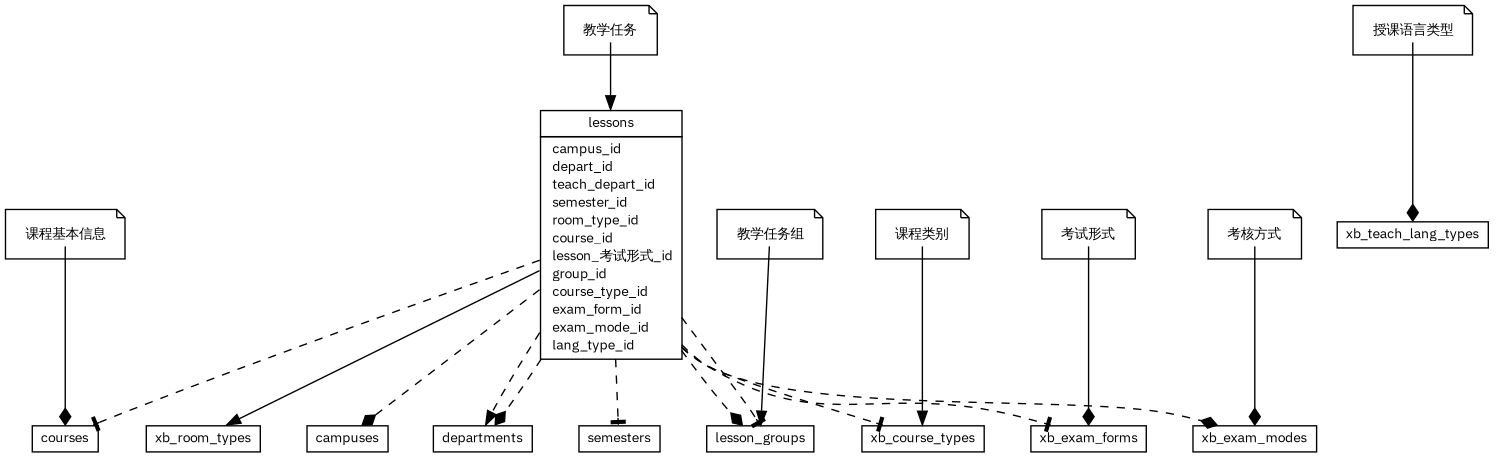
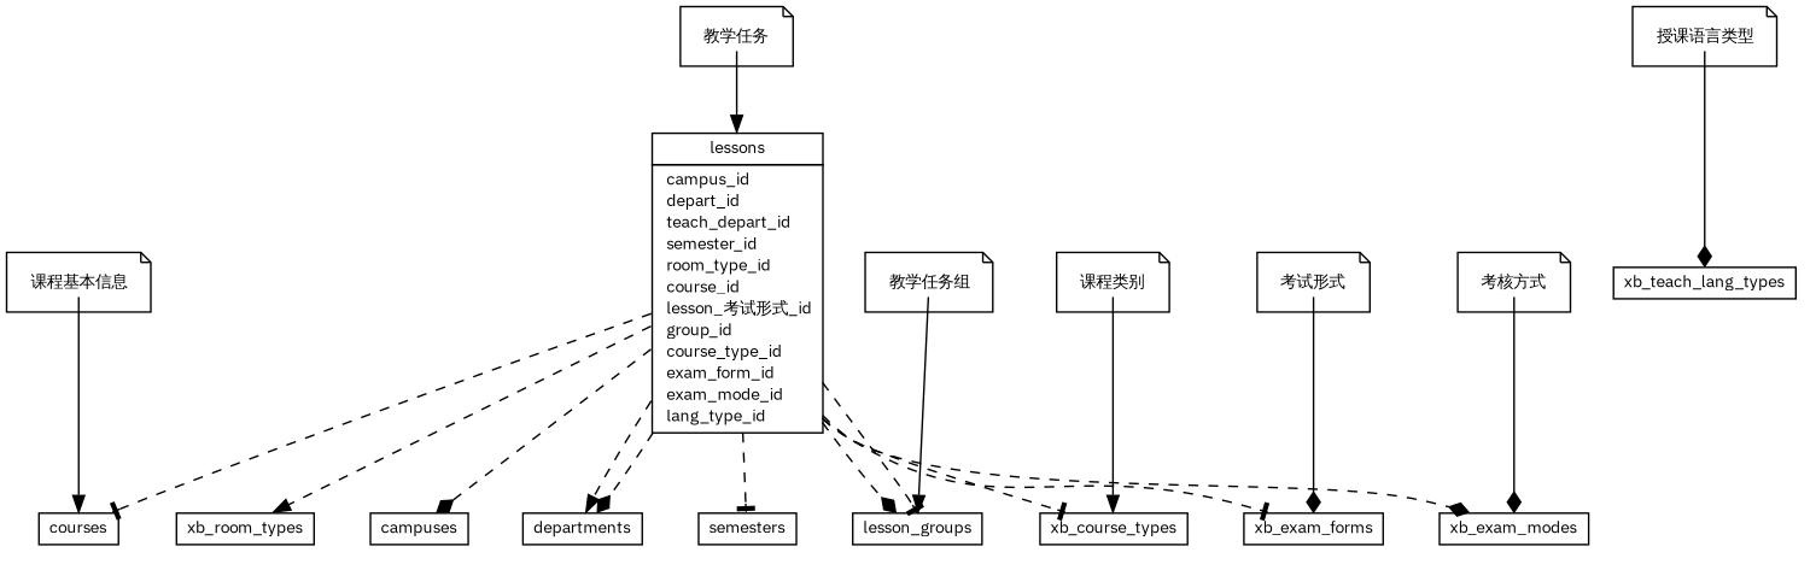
  digraph {
    fontname="IBM Plex Sans"
    nodesep=0.25
    ranksep=0.5
    node [fontcolor=black fontname="IBM Plex Sans" fontsize=10.0 shape=plaintext]
    edge [arrowhead=diamond color=black fontcolor=black fontname="IBM Plex Sans" fontsize=10.0 headport=p labelfontname=Helvetica labelfontsize=10 style=dashed tailport=p]
    n1 [label=<<table title="lessons" border="0" cellborder="1" cellspacing="0" cellpadding="2" port="p"> 		<tr><td><table border="0" cellspacing="0" cellpadding="1"> <tr><td align="center" balign="center"> lessons </td></tr> 		</table></td></tr> 		<tr><td><table border="0" cellspacing="0" cellpadding="1"> <tr><td align="left" balign="left">  campus_id </td></tr> <tr><td align="left" balign="left">  depart_id </td></tr> <tr><td align="left" balign="left">  teach_depart_id </td></tr> <tr><td align="left" balign="left">  semester_id </td></tr> <tr><td align="left" balign="left">  room_type_id </td></tr> <tr><td align="left" balign="left">  course_id </td></tr> <tr><td align="left" balign="left">  lesson_考试形式_id </td></tr> <tr><td align="left" balign="left">  group_id </td></tr> <tr><td align="left" balign="left">  course_type_id </td></tr> <tr><td align="left" balign="left">  exam_form_id </td></tr> <tr><td align="left" balign="left">  exam_mode_id </td></tr> <tr><td align="left" balign="left">  lang_type_id </td></tr> 		</table></td></tr> 		</table>>]
    n2 [label=<<table title="campuses" border="0" cellborder="1" cellspacing="0" cellpadding="2" port="p"> 		<tr><td><table border="0" cellspacing="0" cellpadding="1"> <tr><td align="center" balign="center"> campuses </td></tr> 		</table></td></tr> 		</table>>]
    n3 [label=<<table title="departments" border="0" cellborder="1" cellspacing="0" cellpadding="2" port="p"> 		<tr><td><table border="0" cellspacing="0" cellpadding="1"> <tr><td align="center" balign="center"> departments </td></tr> 		</table></td></tr> 		</table>>]
    n4 [label=<<table title="semesters" border="0" cellborder="1" cellspacing="0" cellpadding="2" port="p"> 		<tr><td><table border="0" cellspacing="0" cellpadding="1"> <tr><td align="center" balign="center"> semesters </td></tr> 		</table></td></tr> 		</table>>]
    n5 [label=<<table title="xb_room_types" border="0" cellborder="1" cellspacing="0" cellpadding="2" port="p"> 		<tr><td><table border="0" cellspacing="0" cellpadding="1"> <tr><td align="center" balign="center"> xb_room_types </td></tr> 		</table></td></tr> 		</table>>]
    n6 [label=<<table title="courses" border="0" cellborder="1" cellspacing="0" cellpadding="2" port="p"> 		<tr><td><table border="0" cellspacing="0" cellpadding="1"> <tr><td align="center" balign="center"> courses </td></tr> 		</table></td></tr> 		</table>>]
    n7 [label=<<table title="lesson_groups" border="0" cellborder="1" cellspacing="0" cellpadding="2" port="p"> 		<tr><td><table border="0" cellspacing="0" cellpadding="1"> <tr><td align="center" balign="center"> lesson_groups </td></tr> 		</table></td></tr> 		</table>>]
    n8 [label=<<table title="xb_course_types" border="0" cellborder="1" cellspacing="0" cellpadding="2" port="p"> 		<tr><td><table border="0" cellspacing="0" cellpadding="1"> <tr><td align="center" balign="center"> xb_course_types </td></tr> 		</table></td></tr> 		</table>>]
    n9 [label=<<table title="xb_exam_forms" border="0" cellborder="1" cellspacing="0" cellpadding="2" port="p"> 		<tr><td><table border="0" cellspacing="0" cellpadding="1"> <tr><td align="center" balign="center"> xb_exam_forms </td></tr> 		</table></td></tr> 		</table>>]
    n10 [label=<<table title="xb_exam_modes" border="0" cellborder="1" cellspacing="0" cellpadding="2" port="p"> 		<tr><td><table border="0" cellspacing="0" cellpadding="1"> <tr><td align="center" balign="center"> xb_exam_modes </td></tr> 		</table></td></tr> 		</table>>]
    n11 [label=<<table title="xb_teach_lang_types" border="0" cellborder="1" cellspacing="0" cellpadding="2" port="p"> 		<tr><td><table border="0" cellspacing="0" cellpadding="1"> <tr><td align="center" balign="center"> xb_teach_lang_types </td></tr> 		</table></td></tr> 		</table>>]
    n12 [label=<<table title="lessons" border="0" cellborder="0" cellspacing="0" cellpadding="2" port="p"> 		<tr><td><table border="0" cellspacing="0" cellpadding="1"> <tr><td align="left" balign="left"> 教学任务 </td></tr> 		</table></td></tr> 		</table>> shape=note]
    n13 [label=<<table title="courses" border="0" cellborder="0" cellspacing="0" cellpadding="2" port="p"> 		<tr><td><table border="0" cellspacing="0" cellpadding="1"> <tr><td align="left" balign="left"> 课程基本信息 </td></tr> 		</table></td></tr> 		</table>> shape=note]
    n14 [label=<<table title="lesson_groups" border="0" cellborder="0" cellspacing="0" cellpadding="2" port="p"> 		<tr><td><table border="0" cellspacing="0" cellpadding="1"> <tr><td align="left" balign="left"> 教学任务组 </td></tr> 		</table></td></tr> 		</table>> shape=note]
    n15 [label=<<table title="xb_course_types" border="0" cellborder="0" cellspacing="0" cellpadding="2" port="p"> 		<tr><td><table border="0" cellspacing="0" cellpadding="1"> <tr><td align="left" balign="left"> 课程类别 </td></tr> 		</table></td></tr> 		</table>> shape=note]
    n16 [label=<<table title="xb_exam_forms" border="0" cellborder="0" cellspacing="0" cellpadding="2" port="p"> 		<tr><td><table border="0" cellspacing="0" cellpadding="1"> <tr><td align="left" balign="left"> 考试形式 </td></tr> 		</table></td></tr> 		</table>> shape=note]
    n17 [label=<<table title="xb_exam_modes" border="0" cellborder="0" cellspacing="0" cellpadding="2" port="p"> 		<tr><td><table border="0" cellspacing="0" cellpadding="1"> <tr><td align="left" balign="left"> 考核方式 </td></tr> 		</table></td></tr> 		</table>> shape=note]
    n18 [label=<<table title="xb_teach_lang_types" border="0" cellborder="0" cellspacing="0" cellpadding="2" port="p"> 		<tr><td><table border="0" cellspacing="0" cellpadding="1"> <tr><td align="left" balign="left"> 授课语言类型 </td></tr> 		</table></td></tr> 		</table>> shape=note]
    n1 -> n2
    n1 -> n3 [arrowhead=normal]
    n1 -> n3
    n1 -> n4 [arrowhead=tee]
-   n1 -> n5 [arrowhead=normal style=solid]
+   n1 -> n5 [arrowhead=normal]
    n1 -> n6 [arrowhead=tee]
    n1 -> n7
    n1 -> n7 [arrowhead=tee]
    n1 -> n8 [arrowhead=tee]
    n1 -> n9 [arrowhead=tee]
    n1 -> n10
    n12 -> n1 [arrowhead=normal fontsize=10 color="" fontcolor="" style=""]
-   n13 -> n6 [fontsize=10 color="" fontcolor="" style=""]
+   n13 -> n6 [arrowhead=normal fontsize=10 color="" fontcolor="" style=""]
    n14 -> n7 [arrowhead=normal fontsize=10 color="" fontcolor="" style=""]
    n15 -> n8 [arrowhead=normal fontsize=10 color="" fontcolor="" style=""]
    n16 -> n9 [fontsize=10 color="" fontcolor="" style=""]
    n17 -> n10 [fontsize=10 color="" fontcolor="" style=""]
    n18 -> n11 [fontsize=10 color="" fontcolor="" style=""]
  }
